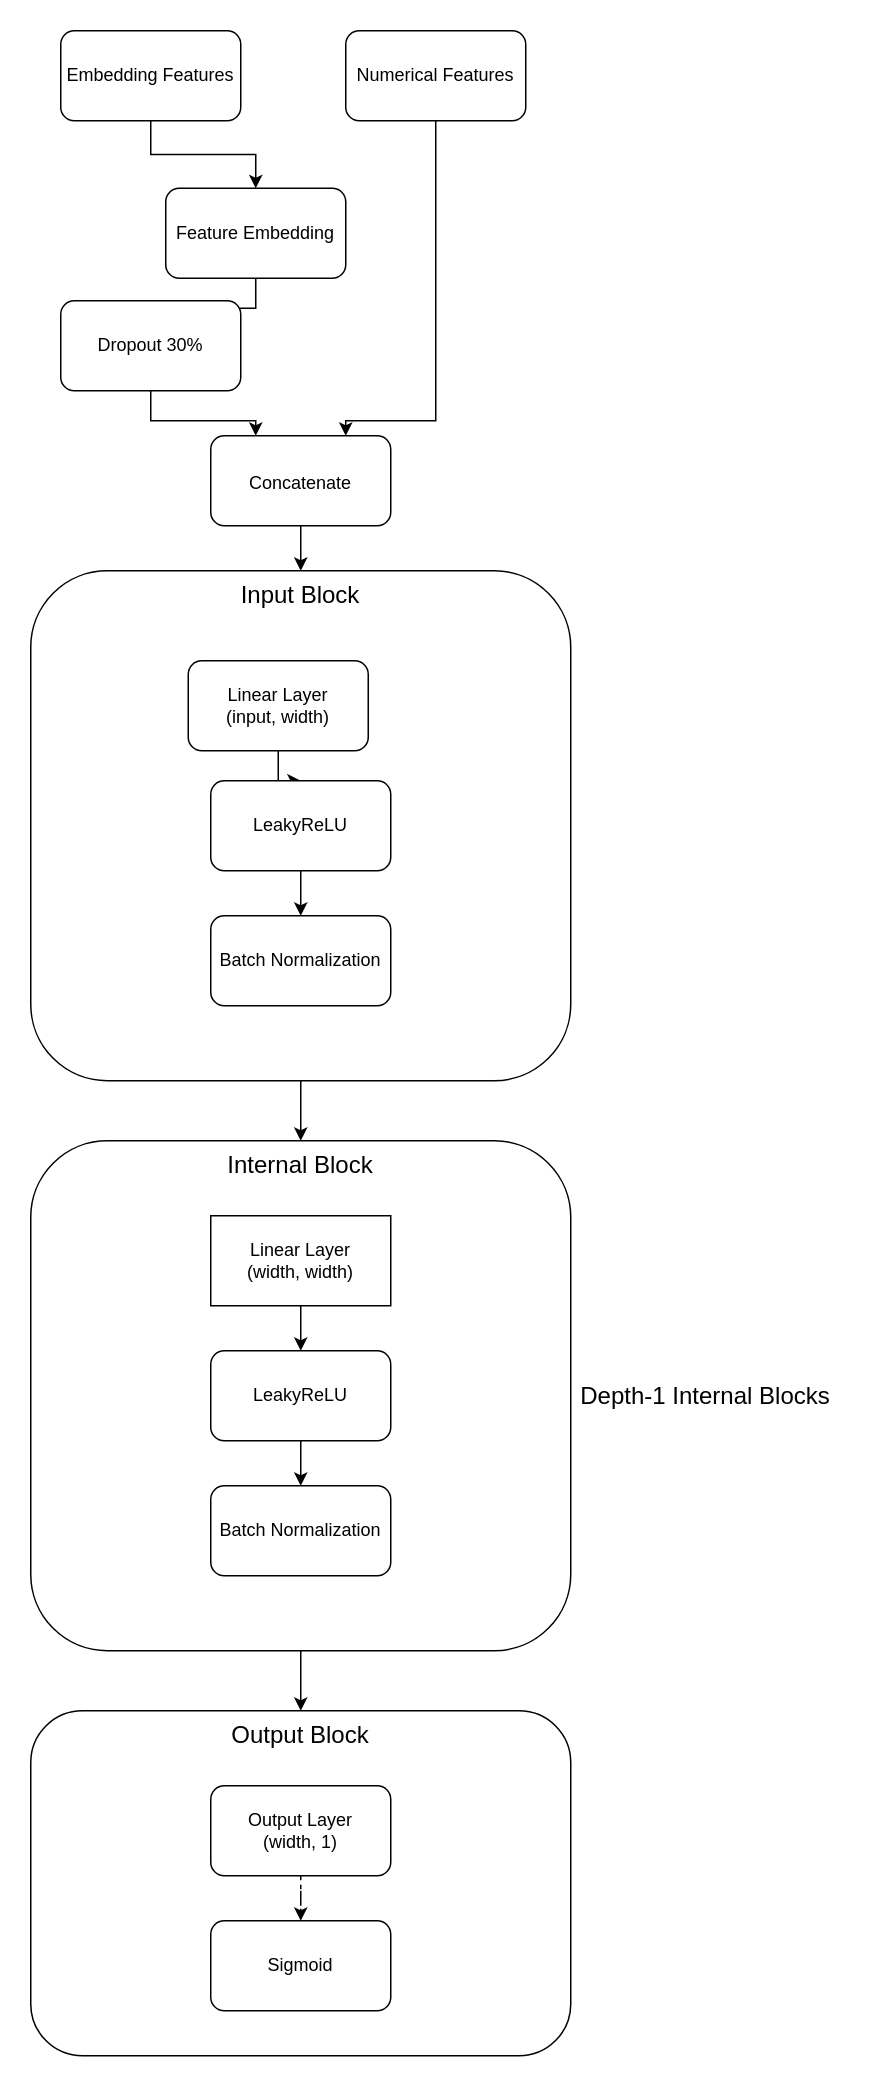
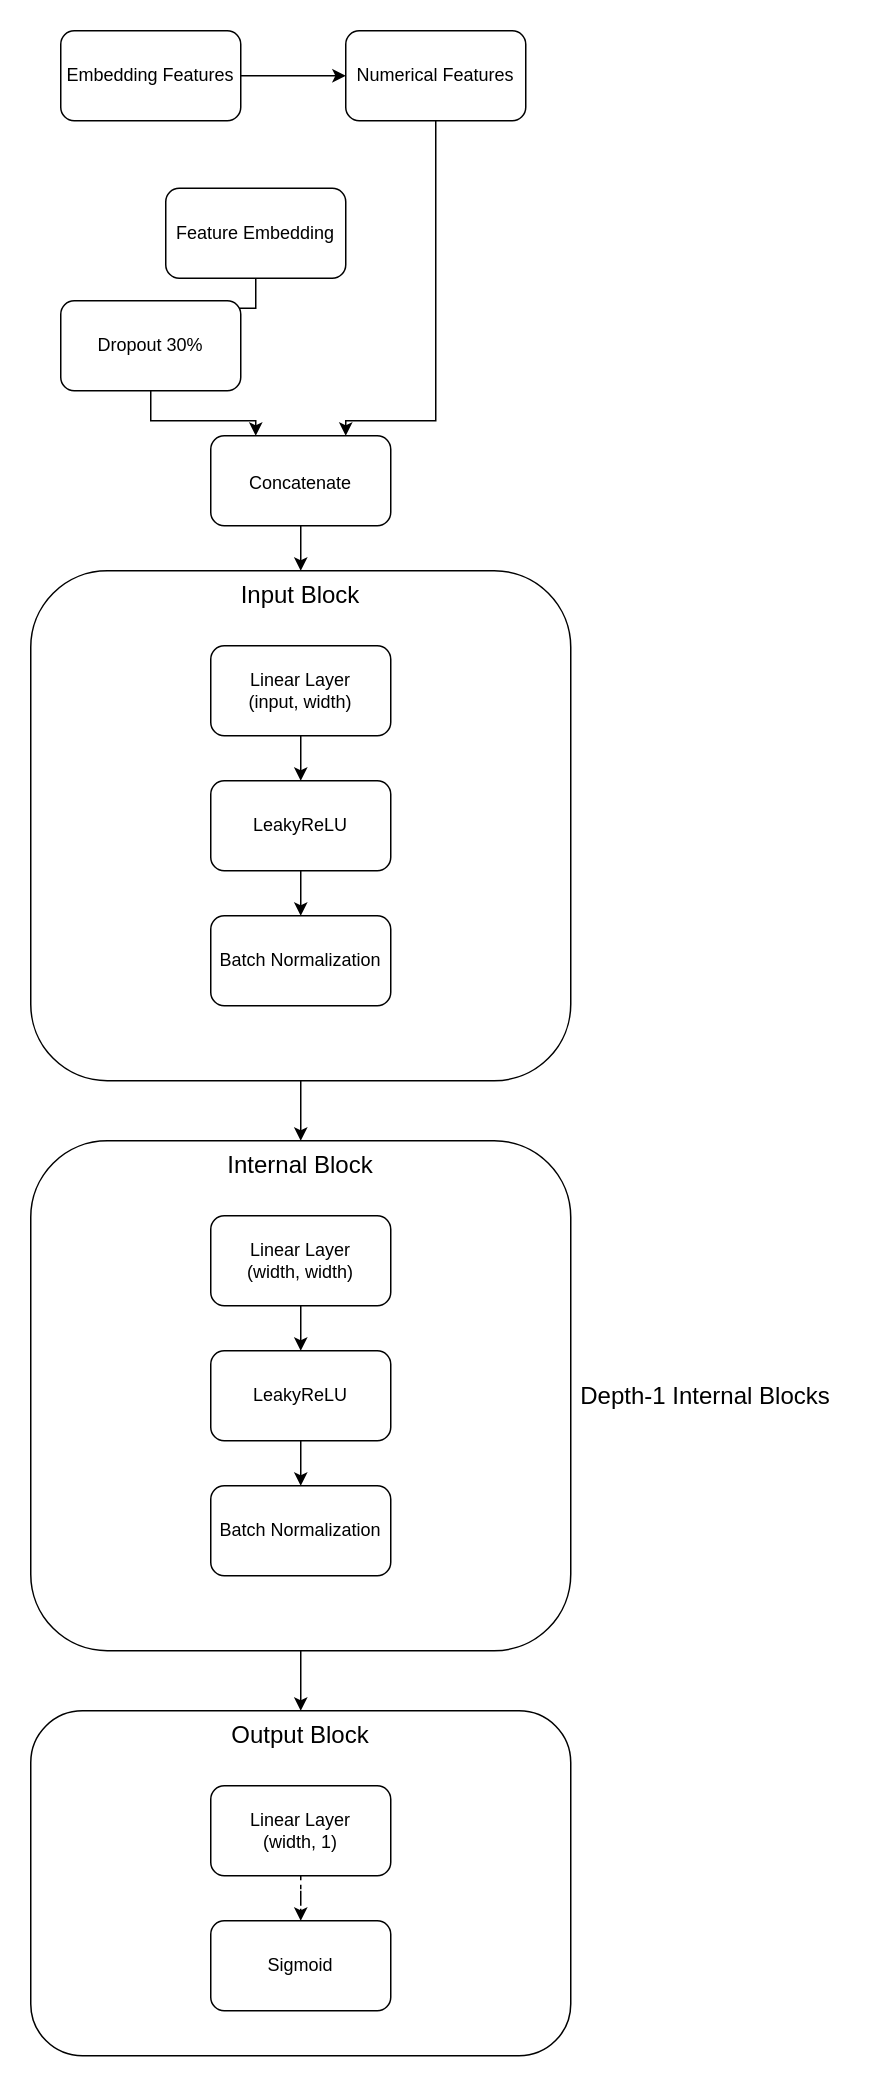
  <mxCell id="0" />
  <mxCell id="1" parent="0" />
  <mxCell id="2" style="edgeStyle=orthogonalEdgeStyle;rounded=0;orthogonalLoop=1;jettySize=auto;html=1;entryX=0.5;entryY=0;entryDx=0;entryDy=0;fontSize=16;" edge="1" parent="1" source="3" target="16"><mxGeometry relative="1" as="geometry" /></mxCell>
  <mxCell id="3" value="&lt;font style=&quot;font-size: 16px&quot;&gt;Input Block&lt;/font&gt;" style="rounded=1;whiteSpace=wrap;html=1;verticalAlign=top;" vertex="1" parent="1"><mxGeometry x="20" y="380" width="360" height="340" as="geometry" /></mxCell>
- <mxCell id="4" style="edgeStyle=orthogonalEdgeStyle;rounded=0;orthogonalLoop=1;jettySize=auto;html=1;entryX=0.5;entryY=0;entryDx=0;entryDy=0;fontSize=16;" edge="1" parent="1" source="5" target="7"><mxGeometry relative="1" as="geometry" /></mxCell>
+ <mxCell id="4" style="edgeStyle=orthogonalEdgeStyle;rounded=0;orthogonalLoop=1;jettySize=auto;html=1;fontSize=16;" edge="1" parent="1" source="5" target="9"><mxGeometry relative="1" as="geometry" /></mxCell>
  <mxCell id="5" value="Embedding Features" style="rounded=1;whiteSpace=wrap;html=1;" vertex="1" parent="1"><mxGeometry x="40" y="20" width="120" height="60" as="geometry" /></mxCell>
  <mxCell id="6" style="edgeStyle=orthogonalEdgeStyle;rounded=0;orthogonalLoop=1;jettySize=auto;html=1;fontSize=16;" edge="1" parent="1" source="7" target="28"><mxGeometry relative="1" as="geometry" /></mxCell>
  <mxCell id="7" value="Feature Embedding" style="rounded=1;whiteSpace=wrap;html=1;" vertex="1" parent="1"><mxGeometry x="110" y="125" width="120" height="60" as="geometry" /></mxCell>
  <mxCell id="8" style="edgeStyle=orthogonalEdgeStyle;rounded=0;orthogonalLoop=1;jettySize=auto;html=1;entryX=0.75;entryY=0;entryDx=0;entryDy=0;fontSize=12;" edge="1" parent="1" source="9" target="30"><mxGeometry relative="1" as="geometry"><Array as="points"><mxPoint x="290" y="280" /><mxPoint x="230" y="280" /></Array></mxGeometry></mxCell>
  <mxCell id="9" value="Numerical Features" style="rounded=1;whiteSpace=wrap;html=1;" vertex="1" parent="1"><mxGeometry x="230" y="20" width="120" height="60" as="geometry" /></mxCell>
  <mxCell id="10" style="edgeStyle=orthogonalEdgeStyle;rounded=0;orthogonalLoop=1;jettySize=auto;html=1;fontSize=16;" edge="1" parent="1" source="11" target="13"><mxGeometry relative="1" as="geometry" /></mxCell>
- <mxCell id="11" value="Linear Layer&lt;br&gt;(input, width)" style="rounded=1;whiteSpace=wrap;html=1;" vertex="1" parent="1"><mxGeometry x="125" y="440" width="120" height="60" as="geometry" /></mxCell>
+ <mxCell id="11" value="Linear Layer&lt;br&gt;(input, width)" style="rounded=1;whiteSpace=wrap;html=1;" vertex="1" parent="1"><mxGeometry x="140" y="430" width="120" height="60" as="geometry" /></mxCell>
  <mxCell id="12" style="edgeStyle=orthogonalEdgeStyle;rounded=0;orthogonalLoop=1;jettySize=auto;html=1;fontSize=16;" edge="1" parent="1" source="13" target="14"><mxGeometry relative="1" as="geometry" /></mxCell>
  <mxCell id="13" value="LeakyReLU" style="rounded=1;whiteSpace=wrap;html=1;" vertex="1" parent="1"><mxGeometry x="140" y="520" width="120" height="60" as="geometry" /></mxCell>
  <mxCell id="14" value="Batch Normalization" style="rounded=1;whiteSpace=wrap;html=1;" vertex="1" parent="1"><mxGeometry x="140" y="610" width="120" height="60" as="geometry" /></mxCell>
  <mxCell id="15" style="edgeStyle=orthogonalEdgeStyle;rounded=0;orthogonalLoop=1;jettySize=auto;html=1;fontSize=16;" edge="1" parent="1" source="16" target="23"><mxGeometry relative="1" as="geometry" /></mxCell>
  <mxCell id="16" value="&lt;font style=&quot;font-size: 16px&quot;&gt;Internal Block&lt;/font&gt;" style="rounded=1;whiteSpace=wrap;html=1;verticalAlign=top;" vertex="1" parent="1"><mxGeometry x="20" y="760" width="360" height="340" as="geometry" /></mxCell>
  <mxCell id="17" style="edgeStyle=orthogonalEdgeStyle;rounded=0;orthogonalLoop=1;jettySize=auto;html=1;fontSize=16;" edge="1" parent="1" source="18" target="20"><mxGeometry relative="1" as="geometry" /></mxCell>
- <mxCell id="18" value="Linear Layer&lt;br&gt;(width, width)" style="whiteSpace=wrap;html=1;rounded=0;" vertex="1" parent="1"><mxGeometry x="140" y="810" width="120" height="60" as="geometry" /></mxCell>
+ <mxCell id="18" value="Linear Layer&lt;br&gt;(width, width)" style="rounded=1;whiteSpace=wrap;html=1;" vertex="1" parent="1"><mxGeometry x="140" y="810" width="120" height="60" as="geometry" /></mxCell>
  <mxCell id="19" style="edgeStyle=orthogonalEdgeStyle;rounded=0;orthogonalLoop=1;jettySize=auto;html=1;fontSize=16;" edge="1" parent="1" source="20" target="21"><mxGeometry relative="1" as="geometry" /></mxCell>
  <mxCell id="20" value="LeakyReLU" style="rounded=1;whiteSpace=wrap;html=1;" vertex="1" parent="1"><mxGeometry x="140" y="900" width="120" height="60" as="geometry" /></mxCell>
  <mxCell id="21" value="Batch Normalization" style="rounded=1;whiteSpace=wrap;html=1;" vertex="1" parent="1"><mxGeometry x="140" y="990" width="120" height="60" as="geometry" /></mxCell>
  <mxCell id="22" value="Depth-1 Internal Blocks" style="text;html=1;strokeColor=none;fillColor=none;align=center;verticalAlign=middle;whiteSpace=wrap;rounded=0;fontSize=16;" vertex="1" parent="1"><mxGeometry x="380" y="887.5" width="180" height="85" as="geometry" /></mxCell>
  <mxCell id="23" value="&lt;font style=&quot;font-size: 16px&quot;&gt;Output Block&lt;/font&gt;" style="rounded=1;whiteSpace=wrap;html=1;verticalAlign=top;" vertex="1" parent="1"><mxGeometry x="20" y="1140" width="360" height="230" as="geometry" /></mxCell>
  <mxCell id="24" style="edgeStyle=orthogonalEdgeStyle;rounded=0;orthogonalLoop=1;jettySize=auto;html=1;fontSize=16;dashed=1;" edge="1" parent="1" source="25" target="26"><mxGeometry relative="1" as="geometry" /></mxCell>
- <mxCell id="25" value="Output Layer&lt;br&gt;(width, 1)" style="rounded=1;whiteSpace=wrap;html=1;" vertex="1" parent="1"><mxGeometry x="140" y="1190" width="120" height="60" as="geometry" /></mxCell>
+ <mxCell id="25" value="Linear Layer&lt;br&gt;(width, 1)" style="rounded=1;whiteSpace=wrap;html=1;" vertex="1" parent="1"><mxGeometry x="140" y="1190" width="120" height="60" as="geometry" /></mxCell>
  <mxCell id="26" value="Sigmoid" style="rounded=1;whiteSpace=wrap;html=1;" vertex="1" parent="1"><mxGeometry x="140" y="1280" width="120" height="60" as="geometry" /></mxCell>
  <mxCell id="27" style="edgeStyle=orthogonalEdgeStyle;rounded=0;orthogonalLoop=1;jettySize=auto;html=1;entryX=0.25;entryY=0;entryDx=0;entryDy=0;fontSize=12;" edge="1" parent="1" source="28" target="30"><mxGeometry relative="1" as="geometry" /></mxCell>
  <mxCell id="28" value="Dropout 30%" style="rounded=1;whiteSpace=wrap;html=1;" vertex="1" parent="1"><mxGeometry x="40" y="200" width="120" height="60" as="geometry" /></mxCell>
  <mxCell id="29" style="edgeStyle=orthogonalEdgeStyle;rounded=0;orthogonalLoop=1;jettySize=auto;html=1;fontSize=12;" edge="1" parent="1" source="30" target="3"><mxGeometry relative="1" as="geometry" /></mxCell>
  <mxCell id="30" value="&lt;font style=&quot;font-size: 12px&quot;&gt;Concatenate&lt;/font&gt;" style="rounded=1;whiteSpace=wrap;html=1;fontSize=16;" vertex="1" parent="1"><mxGeometry x="140" y="290" width="120" height="60" as="geometry" /></mxCell>
